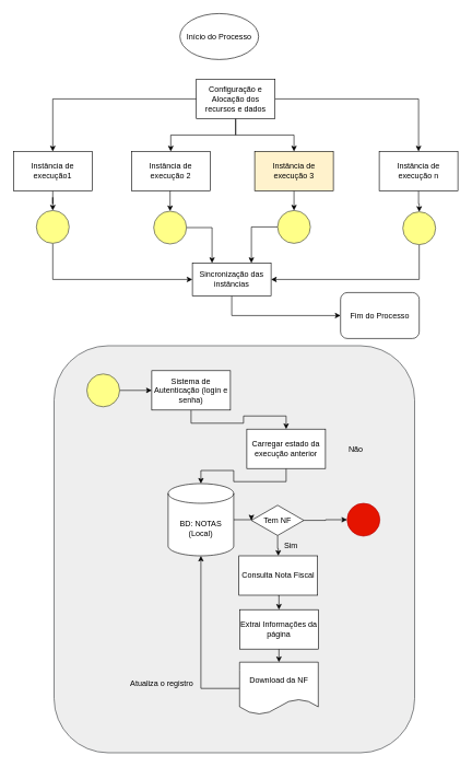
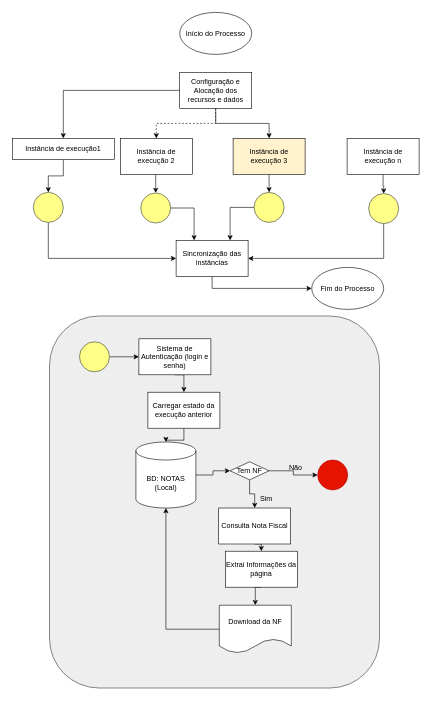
  <mxCell id="0" />
  <mxCell id="1" parent="0" />
  <mxCell id="2" value="" style="rounded=1;whiteSpace=wrap;html=1;fillColor=#eeeeee;strokeColor=#36393d;" vertex="1" parent="1"><mxGeometry x="82" y="526" width="550" height="620" as="geometry" /></mxCell>
  <mxCell id="3" style="edgeStyle=orthogonalEdgeStyle;rounded=0;orthogonalLoop=1;jettySize=auto;html=1;exitX=1;exitY=0.5;exitDx=0;exitDy=0;exitPerimeter=0;entryX=0;entryY=0.5;entryDx=0;entryDy=0;" edge="1" parent="1" source="4" target="18"><mxGeometry relative="1" as="geometry" /></mxCell>
- <mxCell id="4" value="BD: NOTAS (Local)" style="shape=cylinder3;whiteSpace=wrap;html=1;boundedLbl=1;backgroundOutline=1;size=15;" vertex="1" parent="1"><mxGeometry x="256" y="736" width="100" height="110" as="geometry" /></mxCell>
- <mxCell id="5" value="Início do Processo" style="ellipse;whiteSpace=wrap;html=1;" vertex="1" parent="1"><mxGeometry x="274" y="20" width="120" height="70" as="geometry" /></mxCell>
+ <mxCell id="4" value="BD: NOTAS (Local)" style="shape=cylinder3;whiteSpace=wrap;html=1;boundedLbl=1;backgroundOutline=1;size=15;" vertex="1" parent="1"><mxGeometry x="226" y="736" width="100" height="110" as="geometry" /></mxCell>
+ <mxCell id="5" value="Início do Processo" style="ellipse;whiteSpace=wrap;html=1;" vertex="1" parent="1"><mxGeometry x="299" y="20" width="120" height="70" as="geometry" /></mxCell>
  <mxCell id="6" style="edgeStyle=orthogonalEdgeStyle;rounded=0;orthogonalLoop=1;jettySize=auto;html=1;exitX=0.5;exitY=1;exitDx=0;exitDy=0;entryX=0.5;entryY=0;entryDx=0;entryDy=0;" edge="1" parent="1" source="7" target="9"><mxGeometry relative="1" as="geometry"><mxPoint x="306" y="643" as="targetPoint" /></mxGeometry></mxCell>
  <mxCell id="7" value="Sistema de Autenticação (login e senha)" style="rounded=0;whiteSpace=wrap;html=1;" vertex="1" parent="1"><mxGeometry x="231" y="564" width="120" height="60" as="geometry" /></mxCell>
  <mxCell id="8" style="edgeStyle=orthogonalEdgeStyle;rounded=0;orthogonalLoop=1;jettySize=auto;html=1;exitX=0.5;exitY=1;exitDx=0;exitDy=0;" edge="1" parent="1" source="9" target="4"><mxGeometry relative="1" as="geometry" /></mxCell>
- <mxCell id="9" value="Carregar estado da execução anterior" style="rounded=0;whiteSpace=wrap;html=1;" vertex="1" parent="1"><mxGeometry x="376" y="653" width="120" height="60" as="geometry" /></mxCell>
+ <mxCell id="9" value="Carregar estado da execução anterior" style="rounded=0;whiteSpace=wrap;html=1;" vertex="1" parent="1"><mxGeometry x="246" y="653" width="120" height="60" as="geometry" /></mxCell>
  <mxCell id="10" style="edgeStyle=orthogonalEdgeStyle;rounded=0;orthogonalLoop=1;jettySize=auto;html=1;exitX=0.5;exitY=1;exitDx=0;exitDy=0;entryX=0.5;entryY=0;entryDx=0;entryDy=0;" edge="1" parent="1" source="11" target="13"><mxGeometry relative="1" as="geometry" /></mxCell>
  <mxCell id="11" value="Consulta Nota Fiscal" style="rounded=0;whiteSpace=wrap;html=1;" vertex="1" parent="1"><mxGeometry x="364" y="846" width="120" height="60" as="geometry" /></mxCell>
  <mxCell id="12" style="edgeStyle=orthogonalEdgeStyle;rounded=0;orthogonalLoop=1;jettySize=auto;html=1;exitX=0.5;exitY=1;exitDx=0;exitDy=0;entryX=0.5;entryY=0;entryDx=0;entryDy=0;" edge="1" parent="1" source="13" target="15"><mxGeometry relative="1" as="geometry" /></mxCell>
- <mxCell id="13" value="Extrai Informações da página" style="rounded=0;whiteSpace=wrap;html=1;" vertex="1" parent="1"><mxGeometry x="365" y="928" width="120" height="60" as="geometry" /></mxCell>
+ <mxCell id="13" value="Extrai Informações da página" style="rounded=0;whiteSpace=wrap;html=1;" vertex="1" parent="1"><mxGeometry x="375" y="918" width="120" height="60" as="geometry" /></mxCell>
  <mxCell id="14" style="edgeStyle=orthogonalEdgeStyle;rounded=0;orthogonalLoop=1;jettySize=auto;html=1;exitX=0;exitY=0.5;exitDx=0;exitDy=0;entryX=0.5;entryY=1;entryDx=0;entryDy=0;entryPerimeter=0;" edge="1" parent="1" source="15" target="4"><mxGeometry relative="1" as="geometry" /></mxCell>
  <mxCell id="15" value="Download da NF" style="shape=document;whiteSpace=wrap;html=1;boundedLbl=1;" vertex="1" parent="1"><mxGeometry x="365" y="1008" width="120" height="80" as="geometry" /></mxCell>
  <mxCell id="16" style="edgeStyle=orthogonalEdgeStyle;rounded=0;orthogonalLoop=1;jettySize=auto;html=1;entryX=0.5;entryY=0;entryDx=0;entryDy=0;" edge="1" parent="1" source="18" target="11"><mxGeometry relative="1" as="geometry" /></mxCell>
  <mxCell id="17" value="" style="edgeStyle=orthogonalEdgeStyle;rounded=0;orthogonalLoop=1;jettySize=auto;html=1;" edge="1" parent="1" source="18" target="24"><mxGeometry relative="1" as="geometry" /></mxCell>
- <mxCell id="18" value="Tem NF" style="rhombus;whiteSpace=wrap;html=1;" vertex="1" parent="1"><mxGeometry x="383" y="769" width="80" height="46" as="geometry" /></mxCell>
- <mxCell id="19" value="Fim do Processo" style="whiteSpace=wrap;html=1;rounded=1;" vertex="1" parent="1"><mxGeometry x="519" y="445" width="120" height="70" as="geometry" /></mxCell>
+ <mxCell id="18" value="Tem NF" style="rhombus;whiteSpace=wrap;html=1;" vertex="1" parent="1"><mxGeometry x="383" y="769" width="65" height="30" as="geometry" /></mxCell>
+ <mxCell id="19" value="Fim do Processo" style="ellipse;whiteSpace=wrap;html=1;" vertex="1" parent="1"><mxGeometry x="519" y="445" width="120" height="70" as="geometry" /></mxCell>
  <mxCell id="20" value="Sim" style="text;html=1;align=center;verticalAlign=middle;resizable=0;points=[];autosize=1;strokeColor=none;fillColor=none;" vertex="1" parent="1"><mxGeometry x="423" y="816" width="40" height="30" as="geometry" /></mxCell>
- <mxCell id="21" value="Atualiza o registro" style="text;html=1;align=center;verticalAlign=middle;resizable=0;points=[];autosize=1;strokeColor=none;fillColor=none;" vertex="1" parent="1"><mxGeometry x="186" y="1025" width="120" height="30" as="geometry" /></mxCell>
  <mxCell id="22" style="edgeStyle=orthogonalEdgeStyle;rounded=0;orthogonalLoop=1;jettySize=auto;html=1;entryX=0;entryY=0.5;entryDx=0;entryDy=0;" edge="1" parent="1" source="23" target="7"><mxGeometry relative="1" as="geometry" /></mxCell>
  <mxCell id="23" value="" style="ellipse;whiteSpace=wrap;html=1;aspect=fixed;fillColor=#ffff88;strokeColor=#36393d;" vertex="1" parent="1"><mxGeometry x="132" y="569" width="50" height="50" as="geometry" /></mxCell>
  <mxCell id="24" value="" style="ellipse;whiteSpace=wrap;html=1;aspect=fixed;fillColor=#e51400;fontColor=#ffffff;strokeColor=#B20000;" vertex="1" parent="1"><mxGeometry x="529" y="766" width="50" height="50" as="geometry" /></mxCell>
- <mxCell id="25" value="Não" style="text;html=1;align=center;verticalAlign=middle;resizable=0;points=[];autosize=1;strokeColor=none;fillColor=none;" vertex="1" parent="1"><mxGeometry x="517" y="669" width="50" height="30" as="geometry" /></mxCell>
+ <mxCell id="25" value="Não" style="text;html=1;align=center;verticalAlign=middle;resizable=0;points=[];autosize=1;strokeColor=none;fillColor=none;" vertex="1" parent="1"><mxGeometry x="467" y="764" width="50" height="30" as="geometry" /></mxCell>
  <mxCell id="26" style="edgeStyle=orthogonalEdgeStyle;rounded=0;orthogonalLoop=1;jettySize=auto;html=1;exitX=0.5;exitY=1;exitDx=0;exitDy=0;" edge="1" parent="1" source="27" target="40"><mxGeometry relative="1" as="geometry"><mxPoint x="80.286" y="340" as="targetPoint" /></mxGeometry></mxCell>
- <mxCell id="27" value="Instância de execução1" style="rounded=0;whiteSpace=wrap;html=1;" vertex="1" parent="1"><mxGeometry x="20" y="230" width="120" height="60" as="geometry" /></mxCell>
+ <mxCell id="27" value="Instância de execução1" style="rounded=0;whiteSpace=wrap;html=1;" vertex="1" parent="1"><mxGeometry x="20" y="230" width="170" height="35" as="geometry" /></mxCell>
  <mxCell id="28" style="edgeStyle=orthogonalEdgeStyle;rounded=0;orthogonalLoop=1;jettySize=auto;html=1;exitX=0.5;exitY=1;exitDx=0;exitDy=0;entryX=0.5;entryY=0;entryDx=0;entryDy=0;" edge="1" parent="1" source="29" target="42"><mxGeometry relative="1" as="geometry" /></mxCell>
  <mxCell id="29" value="Instância de execução 2" style="rounded=0;whiteSpace=wrap;html=1;" vertex="1" parent="1"><mxGeometry x="200" y="230" width="120" height="60" as="geometry" /></mxCell>
  <mxCell id="30" style="edgeStyle=orthogonalEdgeStyle;rounded=0;orthogonalLoop=1;jettySize=auto;html=1;exitX=0.5;exitY=1;exitDx=0;exitDy=0;entryX=0.5;entryY=0;entryDx=0;entryDy=0;" edge="1" parent="1" source="31" target="44"><mxGeometry relative="1" as="geometry" /></mxCell>
  <mxCell id="31" value="Instância de execução 3" style="rounded=0;whiteSpace=wrap;html=1;fillColor=#fff2cc;" vertex="1" parent="1"><mxGeometry x="388" y="230" width="120" height="60" as="geometry" /></mxCell>
  <mxCell id="32" style="edgeStyle=orthogonalEdgeStyle;rounded=0;orthogonalLoop=1;jettySize=auto;html=1;entryX=0.5;entryY=0;entryDx=0;entryDy=0;" edge="1" parent="1" source="33" target="46"><mxGeometry relative="1" as="geometry" /></mxCell>
  <mxCell id="33" value="Instância de execução n" style="rounded=0;whiteSpace=wrap;html=1;" vertex="1" parent="1"><mxGeometry x="578" y="230" width="120" height="60" as="geometry" /></mxCell>
  <mxCell id="34" style="edgeStyle=orthogonalEdgeStyle;rounded=0;orthogonalLoop=1;jettySize=auto;html=1;entryX=0.5;entryY=0;entryDx=0;entryDy=0;" edge="1" parent="1" source="38" target="27"><mxGeometry relative="1" as="geometry" /></mxCell>
- <mxCell id="35" style="edgeStyle=orthogonalEdgeStyle;rounded=0;orthogonalLoop=1;jettySize=auto;html=1;entryX=0.5;entryY=0;entryDx=0;entryDy=0;" edge="1" parent="1" source="38" target="29"><mxGeometry relative="1" as="geometry" /></mxCell>
+ <mxCell id="35" style="edgeStyle=orthogonalEdgeStyle;rounded=0;orthogonalLoop=1;jettySize=auto;html=1;entryX=0.5;entryY=0;entryDx=0;entryDy=0;dashed=1;" edge="1" parent="1" source="38" target="29"><mxGeometry relative="1" as="geometry" /></mxCell>
  <mxCell id="36" style="edgeStyle=orthogonalEdgeStyle;rounded=0;orthogonalLoop=1;jettySize=auto;html=1;entryX=0.5;entryY=0;entryDx=0;entryDy=0;" edge="1" parent="1" source="38" target="31"><mxGeometry relative="1" as="geometry" /></mxCell>
- <mxCell id="37" style="edgeStyle=orthogonalEdgeStyle;rounded=0;orthogonalLoop=1;jettySize=auto;html=1;exitX=1;exitY=0.5;exitDx=0;exitDy=0;entryX=0.5;entryY=0;entryDx=0;entryDy=0;" edge="1" parent="1" source="38" target="33"><mxGeometry relative="1" as="geometry" /></mxCell>
  <mxCell id="38" value="Configuração e Alocação dos recursos e dados" style="rounded=0;whiteSpace=wrap;html=1;" vertex="1" parent="1"><mxGeometry x="299" y="120" width="120" height="60" as="geometry" /></mxCell>
  <mxCell id="39" style="edgeStyle=orthogonalEdgeStyle;rounded=0;orthogonalLoop=1;jettySize=auto;html=1;exitX=0.5;exitY=1;exitDx=0;exitDy=0;entryX=0;entryY=0.5;entryDx=0;entryDy=0;" edge="1" parent="1" source="40" target="48"><mxGeometry relative="1" as="geometry" /></mxCell>
  <mxCell id="40" value="" style="ellipse;whiteSpace=wrap;html=1;aspect=fixed;fillColor=#ffff88;strokeColor=#36393d;" vertex="1" parent="1"><mxGeometry x="55" y="320" width="50" height="50" as="geometry" /></mxCell>
  <mxCell id="41" style="edgeStyle=orthogonalEdgeStyle;rounded=0;orthogonalLoop=1;jettySize=auto;html=1;entryX=0.25;entryY=0;entryDx=0;entryDy=0;" edge="1" parent="1" source="42" target="48"><mxGeometry relative="1" as="geometry" /></mxCell>
  <mxCell id="42" value="" style="ellipse;whiteSpace=wrap;html=1;aspect=fixed;fillColor=#ffff88;strokeColor=#36393d;" vertex="1" parent="1"><mxGeometry x="234" y="321" width="50" height="50" as="geometry" /></mxCell>
  <mxCell id="43" style="edgeStyle=orthogonalEdgeStyle;rounded=0;orthogonalLoop=1;jettySize=auto;html=1;exitX=0;exitY=0.5;exitDx=0;exitDy=0;entryX=0.75;entryY=0;entryDx=0;entryDy=0;" edge="1" parent="1" source="44" target="48"><mxGeometry relative="1" as="geometry" /></mxCell>
  <mxCell id="44" value="" style="ellipse;whiteSpace=wrap;html=1;aspect=fixed;fillColor=#ffff88;strokeColor=#36393d;" vertex="1" parent="1"><mxGeometry x="423" y="320" width="50" height="50" as="geometry" /></mxCell>
  <mxCell id="45" style="edgeStyle=orthogonalEdgeStyle;rounded=0;orthogonalLoop=1;jettySize=auto;html=1;exitX=0.5;exitY=1;exitDx=0;exitDy=0;entryX=1;entryY=0.5;entryDx=0;entryDy=0;" edge="1" parent="1" source="46" target="48"><mxGeometry relative="1" as="geometry" /></mxCell>
  <mxCell id="46" value="" style="ellipse;whiteSpace=wrap;html=1;aspect=fixed;fillColor=#ffff88;strokeColor=#36393d;" vertex="1" parent="1"><mxGeometry x="614" y="322" width="50" height="50" as="geometry" /></mxCell>
  <mxCell id="47" style="edgeStyle=orthogonalEdgeStyle;rounded=0;orthogonalLoop=1;jettySize=auto;html=1;exitX=0.5;exitY=1;exitDx=0;exitDy=0;entryX=0;entryY=0.5;entryDx=0;entryDy=0;" edge="1" parent="1" source="48" target="19"><mxGeometry relative="1" as="geometry" /></mxCell>
- <mxCell id="48" value="Sincronização das instâncias" style="rounded=0;whiteSpace=wrap;html=1;" vertex="1" parent="1"><mxGeometry x="293" y="400" width="120" height="50" as="geometry" /></mxCell>
+ <mxCell id="48" value="Sincronização das instâncias" style="rounded=0;whiteSpace=wrap;html=1;" vertex="1" parent="1"><mxGeometry x="293" y="400" width="120" height="60" as="geometry" /></mxCell>
